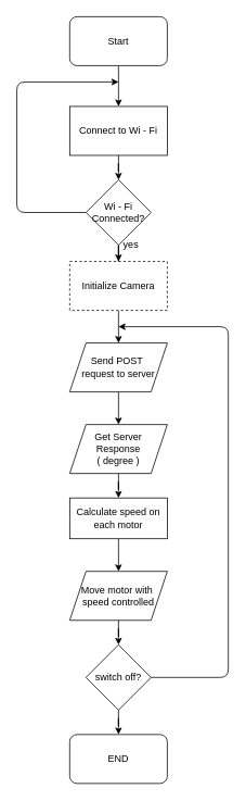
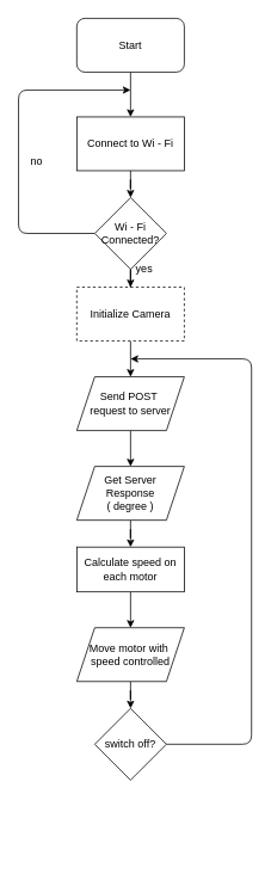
  <mxCell id="0" />
  <mxCell id="1" parent="0" />
  <mxCell id="2" value="" style="edgeStyle=orthogonalEdgeStyle;rounded=0;orthogonalLoop=1;jettySize=auto;html=1;" edge="1" parent="1" source="3" target="5"><mxGeometry relative="1" as="geometry" /></mxCell>
  <mxCell id="3" value="Start" style="rounded=1;whiteSpace=wrap;html=1;" vertex="1" parent="1"><mxGeometry x="85" y="20" width="120" height="60" as="geometry" /></mxCell>
  <mxCell id="4" value="" style="edgeStyle=orthogonalEdgeStyle;rounded=0;orthogonalLoop=1;jettySize=auto;html=1;" edge="1" parent="1" source="5" target="19"><mxGeometry relative="1" as="geometry" /></mxCell>
  <mxCell id="5" value="Connect to Wi - Fi" style="rounded=0;whiteSpace=wrap;html=1;" vertex="1" parent="1"><mxGeometry x="85" y="130" width="120" height="60" as="geometry" /></mxCell>
  <mxCell id="6" value="" style="edgeStyle=orthogonalEdgeStyle;rounded=0;orthogonalLoop=1;jettySize=auto;html=1;" edge="1" parent="1" source="7" target="9"><mxGeometry relative="1" as="geometry" /></mxCell>
  <mxCell id="7" value="Initialize Camera" style="rounded=0;whiteSpace=wrap;html=1;dashed=1;" vertex="1" parent="1"><mxGeometry x="85" y="320" width="120" height="60" as="geometry" /></mxCell>
  <mxCell id="8" value="" style="edgeStyle=orthogonalEdgeStyle;rounded=0;orthogonalLoop=1;jettySize=auto;html=1;" edge="1" parent="1" source="9" target="11"><mxGeometry relative="1" as="geometry" /></mxCell>
  <mxCell id="9" value="Send POST&amp;nbsp;&lt;br&gt;request to server" style="shape=parallelogram;perimeter=parallelogramPerimeter;whiteSpace=wrap;html=1;fixedSize=1;rounded=0;" vertex="1" parent="1"><mxGeometry x="85" y="420" width="120" height="60" as="geometry" /></mxCell>
  <mxCell id="10" value="" style="edgeStyle=orthogonalEdgeStyle;rounded=0;orthogonalLoop=1;jettySize=auto;html=1;" edge="1" parent="1" source="11" target="13"><mxGeometry relative="1" as="geometry" /></mxCell>
  <mxCell id="11" value="Get Server &lt;br&gt;Response&lt;br&gt;( degree )" style="shape=parallelogram;perimeter=parallelogramPerimeter;whiteSpace=wrap;html=1;fixedSize=1;rounded=0;" vertex="1" parent="1"><mxGeometry x="85" y="520" width="120" height="60" as="geometry" /></mxCell>
  <mxCell id="12" value="" style="edgeStyle=orthogonalEdgeStyle;rounded=0;orthogonalLoop=1;jettySize=auto;html=1;" edge="1" parent="1" source="13" target="15"><mxGeometry relative="1" as="geometry"><mxPoint x="145" y="800" as="targetPoint" /></mxGeometry></mxCell>
  <mxCell id="13" value="Calculate speed on each motor" style="whiteSpace=wrap;html=1;rounded=0;" vertex="1" parent="1"><mxGeometry x="85" y="610" width="120" height="50" as="geometry" /></mxCell>
  <mxCell id="14" value="" style="edgeStyle=orthogonalEdgeStyle;rounded=0;orthogonalLoop=1;jettySize=auto;html=1;" edge="1" parent="1" source="15" target="17"><mxGeometry relative="1" as="geometry" /></mxCell>
  <mxCell id="15" value="Move motor with&amp;nbsp;&lt;br&gt;speed controlled" style="shape=parallelogram;perimeter=parallelogramPerimeter;whiteSpace=wrap;html=1;fixedSize=1;" vertex="1" parent="1"><mxGeometry x="85" y="700" width="120" height="60" as="geometry" /></mxCell>
- <mxCell id="16" value="" style="edgeStyle=orthogonalEdgeStyle;rounded=0;orthogonalLoop=1;jettySize=auto;html=1;" edge="1" parent="1" source="17" target="23"><mxGeometry relative="1" as="geometry" /></mxCell>
  <mxCell id="17" value="switch off?" style="rhombus;whiteSpace=wrap;html=1;" vertex="1" parent="1"><mxGeometry x="105" y="790" width="80" height="80" as="geometry" /></mxCell>
  <mxCell id="18" value="" style="edgeStyle=orthogonalEdgeStyle;rounded=0;orthogonalLoop=1;jettySize=auto;html=1;" edge="1" parent="1" source="19" target="7"><mxGeometry relative="1" as="geometry" /></mxCell>
  <mxCell id="19" value="Wi - Fi Connected?" style="rhombus;whiteSpace=wrap;html=1;" vertex="1" parent="1"><mxGeometry x="105" y="220" width="80" height="80" as="geometry" /></mxCell>
  <mxCell id="20" value="" style="endArrow=classic;html=1;" edge="1" parent="1"><mxGeometry width="50" height="50" relative="1" as="geometry"><mxPoint x="105" y="260" as="sourcePoint" /><mxPoint x="145" y="100" as="targetPoint" /><Array as="points"><mxPoint x="20" y="260" /><mxPoint x="20" y="100" /></Array></mxGeometry></mxCell>
  <mxCell id="21" value="yes" style="text;html=1;align=center;verticalAlign=middle;resizable=0;points=[];autosize=1;strokeColor=none;" vertex="1" parent="1"><mxGeometry x="145" y="290" width="30" height="20" as="geometry" /></mxCell>
- <mxCell id="23" value="END" style="rounded=1;whiteSpace=wrap;html=1;" vertex="1" parent="1"><mxGeometry x="85" y="900" width="120" height="60" as="geometry" /></mxCell>
+ <mxCell id="22" value="no" style="text;html=1;align=center;verticalAlign=middle;resizable=0;points=[];autosize=1;strokeColor=none;" vertex="1" parent="1"><mxGeometry x="25" y="170" width="30" height="20" as="geometry" /></mxCell>
  <mxCell id="24" value="" style="endArrow=classic;html=1;exitX=1;exitY=0.5;exitDx=0;exitDy=0;" edge="1" parent="1" source="17"><mxGeometry width="50" height="50" relative="1" as="geometry"><mxPoint x="220" y="760" as="sourcePoint" /><mxPoint x="145" y="400" as="targetPoint" /><Array as="points"><mxPoint x="280" y="830" /><mxPoint x="280" y="400" /></Array></mxGeometry></mxCell>
